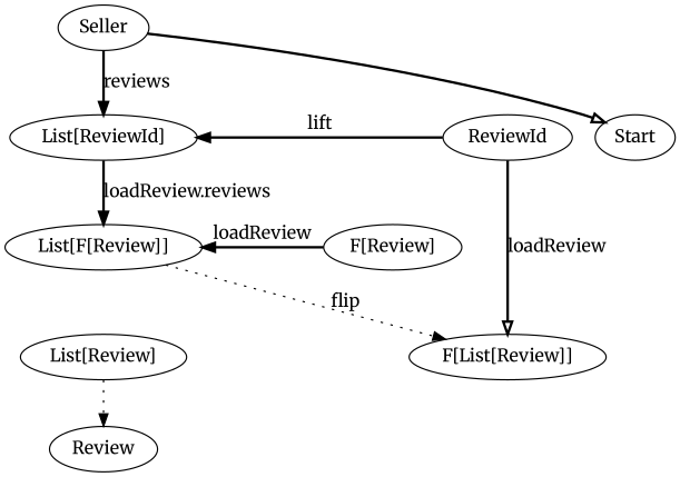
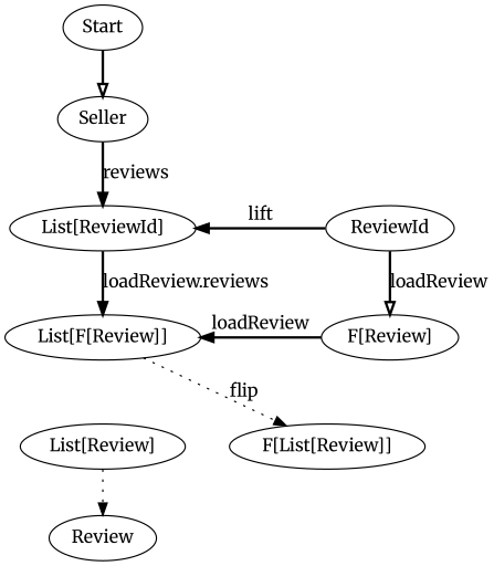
  digraph {
    fontname=Merriweather
    node [fontname=Merriweather group=middle]
    edge [fontname=Merriweather style=bold]
    n1 [label="List[ReviewId]"]
    n2 [group=lower label=ReviewId]
    n3 [label="List[F[Review]]"]
    n4 [group=lower label="F[Review]"]
    n5 [group=lower label="F[List[Review]]"]
    n6 [label="List[Review]"]
    n7 [label=Review group=""]
    Start [group=""]
    Seller
    subgraph sub_1 {
      rank=same
      n1
      n2
    }
    subgraph sub_2 {
      rank=same
      n3
      n4
    }
    subgraph sub_3 {
      rank=same
      n5
      n6
    }
    n1 -> n2 [dir=back label=lift]
    n1 -> n3 [arrowhead=normal label="loadReview.reviews"]
-   n2 -> n5 [arrowhead=onormal label=loadReview]
+   n2 -> n4 [arrowhead=onormal label=loadReview]
    n3 -> n4 [dir=back label=loadReview]
    n3 -> n5 [arrowhead=normal label=flip style=dotted]
    n3 -> n6 [style=invis]
    n6 -> n5 [style=invis]
    n6 -> n7 [arrowhead=normal style=dotted]
-   Seller -> Start [arrowhead=onormal]
+   Start -> Seller [arrowhead=onormal]
    Seller -> n1 [arrowhead=normal label=reviews]
  }
